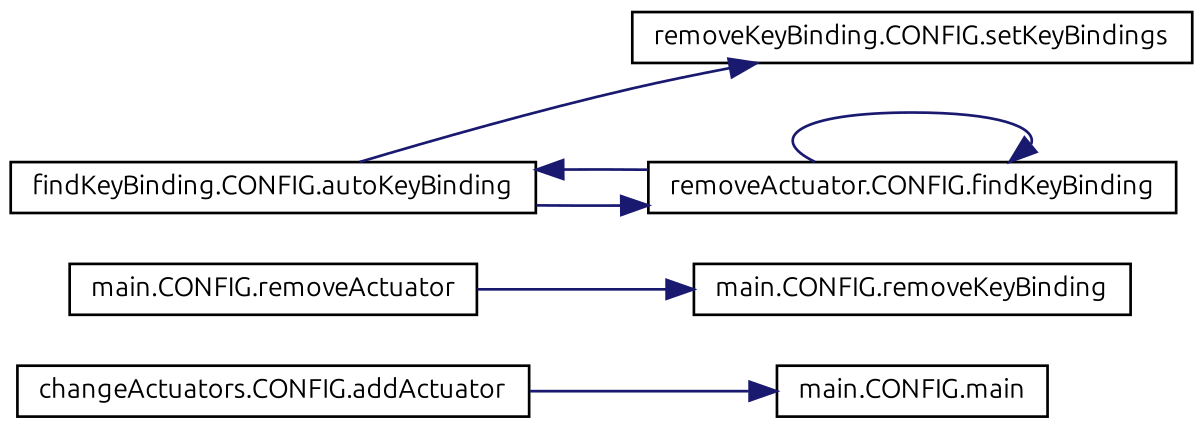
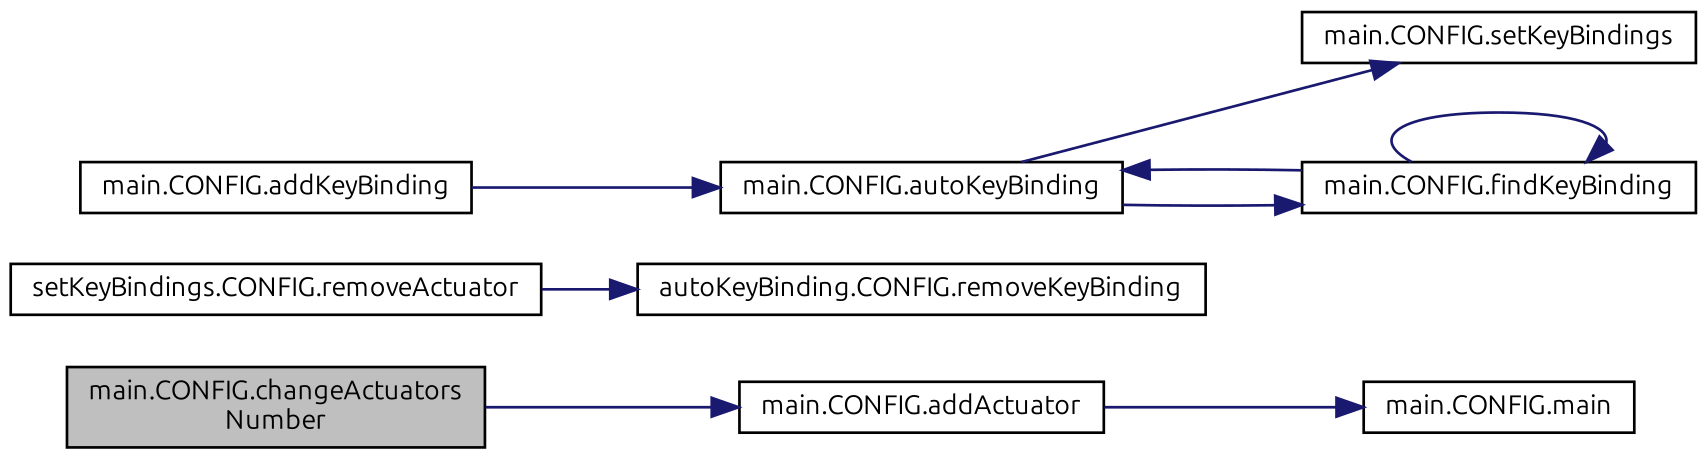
  digraph {
    fontname=Ubuntu
    rankdir=LR
    node [color=black fillcolor=white fontname=Ubuntu fontsize=10 shape=record style=filled]
    edge [color=midnightblue fontname=Ubuntu fontsize=10 labelfontname=Helvetica labelfontsize=10 style=solid]
-   n2 [height=0.2 label="changeActuators.CONFIG.addActuator" width=0.4]
+   n1 [fillcolor=grey75 fontcolor=black height=0.2 label="main.CONFIG.changeActuators\lNumber" width=0.4]
+   n2 [height=0.2 label="main.CONFIG.addActuator" width=0.4]
    n3 [height=0.2 label="main.CONFIG.main" width=0.4]
-   n4 [height=0.2 label="main.CONFIG.removeActuator" width=0.4]
-   n5 [height=0.2 label="main.CONFIG.removeKeyBinding" width=0.4]
-   n7 [height=0.2 label="findKeyBinding.CONFIG.autoKeyBinding" width=0.4]
-   n8 [height=0.2 label="removeKeyBinding.CONFIG.setKeyBindings" width=0.4]
-   n9 [height=0.2 label="removeActuator.CONFIG.findKeyBinding" width=0.4]
+   n4 [height=0.2 label="setKeyBindings.CONFIG.removeActuator" width=0.4]
+   n5 [height=0.2 label="autoKeyBinding.CONFIG.removeKeyBinding" width=0.4]
+   n6 [height=0.2 label="main.CONFIG.addKeyBinding" width=0.4]
+   n7 [height=0.2 label="main.CONFIG.autoKeyBinding" width=0.4]
+   n8 [height=0.2 label="main.CONFIG.setKeyBindings" width=0.4]
+   n9 [height=0.2 label="main.CONFIG.findKeyBinding" width=0.4]
+   n1 -> n2
    n2 -> n3
    n4 -> n5
+   n6 -> n7
    n7 -> n8
    n7 -> n9
    n9 -> n7
    n9 -> n9
  }
